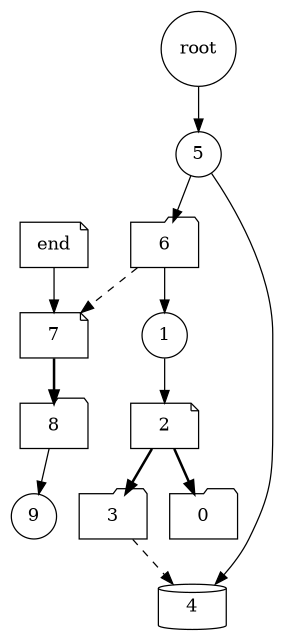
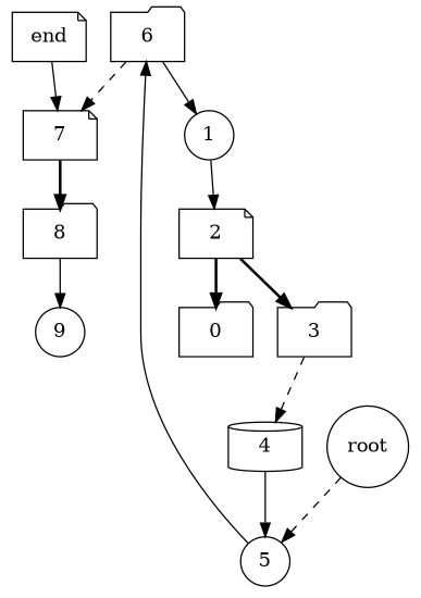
  digraph {
    node [shape=folder category=taskB]
    edge [style=solid]
    end [shape=note category=""]
    7 [shape=note]
    2 [category=taskA shape=note]
    0 [category=taskA]
    3 [category=taskA]
    1 [category=taskA shape=circle]
    4 [shape=cylinder]
    5 [shape=circle]
    6
    8 [category=taskC]
    9 [category=taskC shape=circle]
    root [shape=circle category=""]
    end -> 7
    7 -> 8 [style=bold]
    2 -> 0 [category=oi style=bold]
    2 -> 3 [style=bold]
    3 -> 4 [style=dashed]
    1 -> 2
-   5 -> 4
+   4 -> 5
    5 -> 6
    6 -> 7 [style=dashed]
    6 -> 1
    8 -> 9
-   root -> 5
+   root -> 5 [style=dashed]
  }
